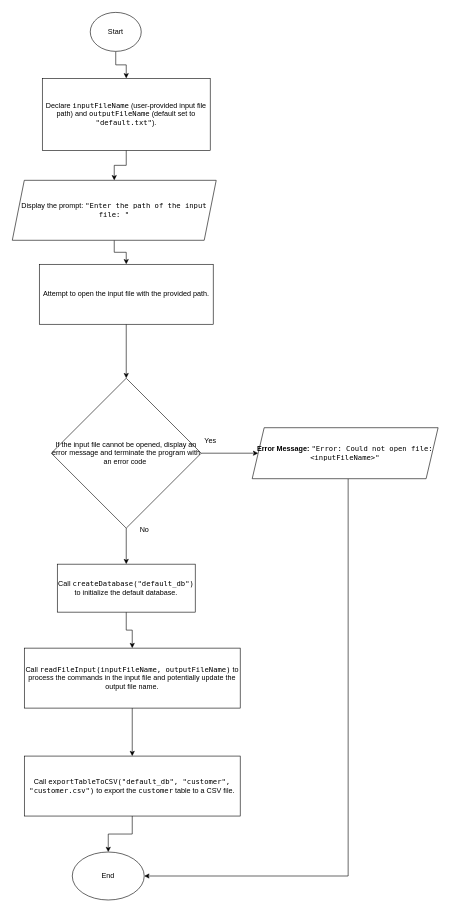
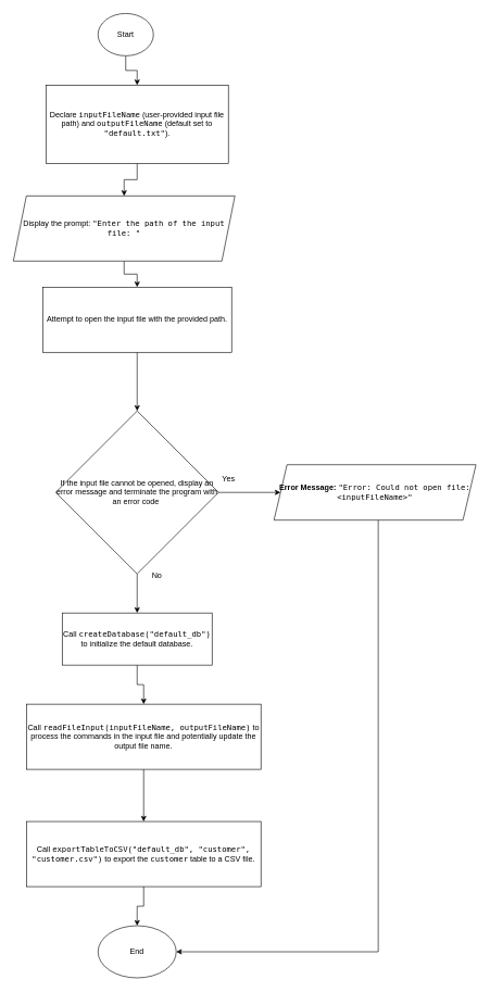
  <mxCell id="0" />
  <mxCell id="1" parent="0" />
  <mxCell id="2" value="" style="edgeStyle=orthogonalEdgeStyle;rounded=0;orthogonalLoop=1;jettySize=auto;html=1;" edge="1" parent="1" source="3" target="5"><mxGeometry relative="1" as="geometry" /></mxCell>
  <mxCell id="3" value="Start" style="ellipse;whiteSpace=wrap;html=1;" vertex="1" parent="1"><mxGeometry x="150" y="20" width="85" height="65" as="geometry" /></mxCell>
  <mxCell id="4" value="" style="edgeStyle=orthogonalEdgeStyle;rounded=0;orthogonalLoop=1;jettySize=auto;html=1;" edge="1" parent="1" source="5" target="7"><mxGeometry relative="1" as="geometry" /></mxCell>
  <mxCell id="5" value="Declare &lt;code&gt;inputFileName&lt;/code&gt; (user-provided input file path) and &lt;code&gt;outputFileName&lt;/code&gt; (default set to &lt;code&gt;&quot;default.txt&quot;&lt;/code&gt;)." style="rounded=0;whiteSpace=wrap;html=1;" vertex="1" parent="1"><mxGeometry x="70" y="130" width="280" height="120" as="geometry" /></mxCell>
  <mxCell id="6" value="" style="edgeStyle=orthogonalEdgeStyle;rounded=0;orthogonalLoop=1;jettySize=auto;html=1;" edge="1" parent="1" source="7" target="9"><mxGeometry relative="1" as="geometry" /></mxCell>
  <mxCell id="7" value="Display the prompt: &lt;code&gt;&quot;Enter the path of the input file: &quot;&lt;/code&gt;" style="shape=parallelogram;perimeter=parallelogramPerimeter;whiteSpace=wrap;html=1;fixedSize=1;" vertex="1" parent="1"><mxGeometry x="20" y="300" width="340" height="100" as="geometry" /></mxCell>
  <mxCell id="8" value="" style="edgeStyle=orthogonalEdgeStyle;rounded=0;orthogonalLoop=1;jettySize=auto;html=1;" edge="1" parent="1" source="9" target="12"><mxGeometry relative="1" as="geometry" /></mxCell>
  <mxCell id="9" value="Attempt to open the input file with the provided path." style="rounded=0;whiteSpace=wrap;html=1;" vertex="1" parent="1"><mxGeometry x="65" y="440" width="290" height="100" as="geometry" /></mxCell>
  <mxCell id="10" value="" style="edgeStyle=orthogonalEdgeStyle;rounded=0;orthogonalLoop=1;jettySize=auto;html=1;" edge="1" parent="1" source="12" target="14"><mxGeometry relative="1" as="geometry" /></mxCell>
  <mxCell id="11" value="" style="edgeStyle=orthogonalEdgeStyle;rounded=0;orthogonalLoop=1;jettySize=auto;html=1;" edge="1" parent="1" source="12" target="17"><mxGeometry relative="1" as="geometry" /></mxCell>
  <mxCell id="12" value="If the input file cannot be opened, display an error message and terminate the program with an error code&amp;nbsp;" style="rhombus;whiteSpace=wrap;html=1;" vertex="1" parent="1"><mxGeometry x="85" y="630" width="250" height="250" as="geometry" /></mxCell>
  <mxCell id="13" style="edgeStyle=orthogonalEdgeStyle;rounded=0;orthogonalLoop=1;jettySize=auto;html=1;entryX=1;entryY=0.5;entryDx=0;entryDy=0;" edge="1" parent="1" source="14" target="22"><mxGeometry relative="1" as="geometry"><Array as="points"><mxPoint x="580" y="1460" /></Array></mxGeometry></mxCell>
  <mxCell id="14" value="&lt;strong&gt;Error Message:&lt;/strong&gt; &lt;code&gt;&quot;Error: Could not open file: &amp;lt;inputFileName&amp;gt;&quot;&lt;/code&gt;" style="shape=parallelogram;perimeter=parallelogramPerimeter;whiteSpace=wrap;html=1;fixedSize=1;" vertex="1" parent="1"><mxGeometry x="420" y="712.5" width="310" height="85" as="geometry" /></mxCell>
  <mxCell id="15" value="Yes" style="text;html=1;align=center;verticalAlign=middle;resizable=0;points=[];autosize=1;strokeColor=none;fillColor=none;" vertex="1" parent="1"><mxGeometry x="330" y="720" width="40" height="30" as="geometry" /></mxCell>
  <mxCell id="16" value="" style="edgeStyle=orthogonalEdgeStyle;rounded=0;orthogonalLoop=1;jettySize=auto;html=1;" edge="1" parent="1" source="17" target="19"><mxGeometry relative="1" as="geometry" /></mxCell>
  <mxCell id="17" value="Call &lt;code&gt;createDatabase(&quot;default_db&quot;)&lt;/code&gt; to initialize the default database." style="rounded=0;whiteSpace=wrap;html=1;" vertex="1" parent="1"><mxGeometry x="95" y="940" width="230" height="80" as="geometry" /></mxCell>
  <mxCell id="18" value="" style="edgeStyle=orthogonalEdgeStyle;rounded=0;orthogonalLoop=1;jettySize=auto;html=1;" edge="1" parent="1" source="19" target="21"><mxGeometry relative="1" as="geometry" /></mxCell>
  <mxCell id="19" value="Call &lt;code&gt;readFileInput(inputFileName, outputFileName)&lt;/code&gt; to process the commands in the input file and potentially update the output file name." style="rounded=0;whiteSpace=wrap;html=1;" vertex="1" parent="1"><mxGeometry x="40" y="1080" width="360" height="100" as="geometry" /></mxCell>
  <mxCell id="20" value="" style="edgeStyle=orthogonalEdgeStyle;rounded=0;orthogonalLoop=1;jettySize=auto;html=1;" edge="1" parent="1" source="21" target="22"><mxGeometry relative="1" as="geometry" /></mxCell>
  <mxCell id="21" value="Call &lt;code&gt;exportTableToCSV(&quot;default_db&quot;, &quot;customer&quot;, &quot;customer.csv&quot;)&lt;/code&gt; to export the &lt;code&gt;customer&lt;/code&gt; table to a CSV file." style="rounded=0;whiteSpace=wrap;html=1;" vertex="1" parent="1"><mxGeometry x="40" y="1260" width="360" height="100" as="geometry" /></mxCell>
- <mxCell id="22" value="End" style="ellipse;whiteSpace=wrap;html=1;" vertex="1" parent="1"><mxGeometry x="120" y="1420" width="120" height="80" as="geometry" /></mxCell>
+ <mxCell id="22" value="End" style="ellipse;whiteSpace=wrap;html=1;" vertex="1" parent="1"><mxGeometry x="150" y="1420" width="120" height="80" as="geometry" /></mxCell>
  <mxCell id="23" value="No" style="text;html=1;align=center;verticalAlign=middle;resizable=0;points=[];autosize=1;strokeColor=none;fillColor=none;" vertex="1" parent="1"><mxGeometry x="220" y="868" width="40" height="30" as="geometry" /></mxCell>
